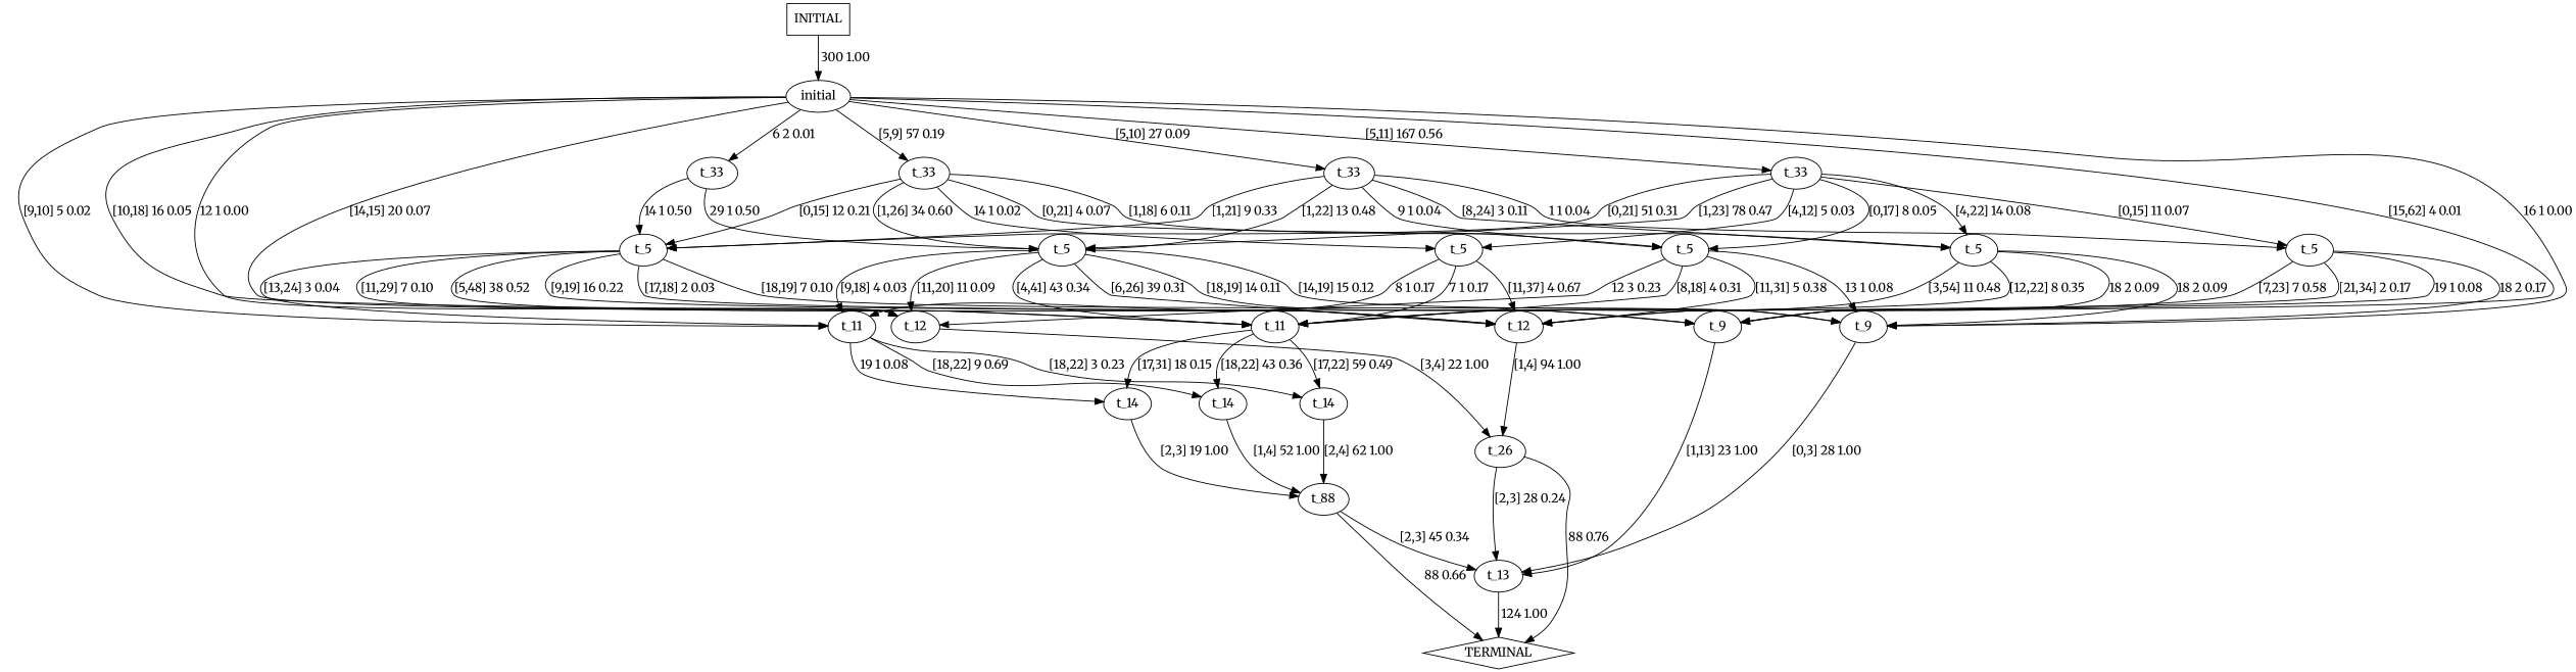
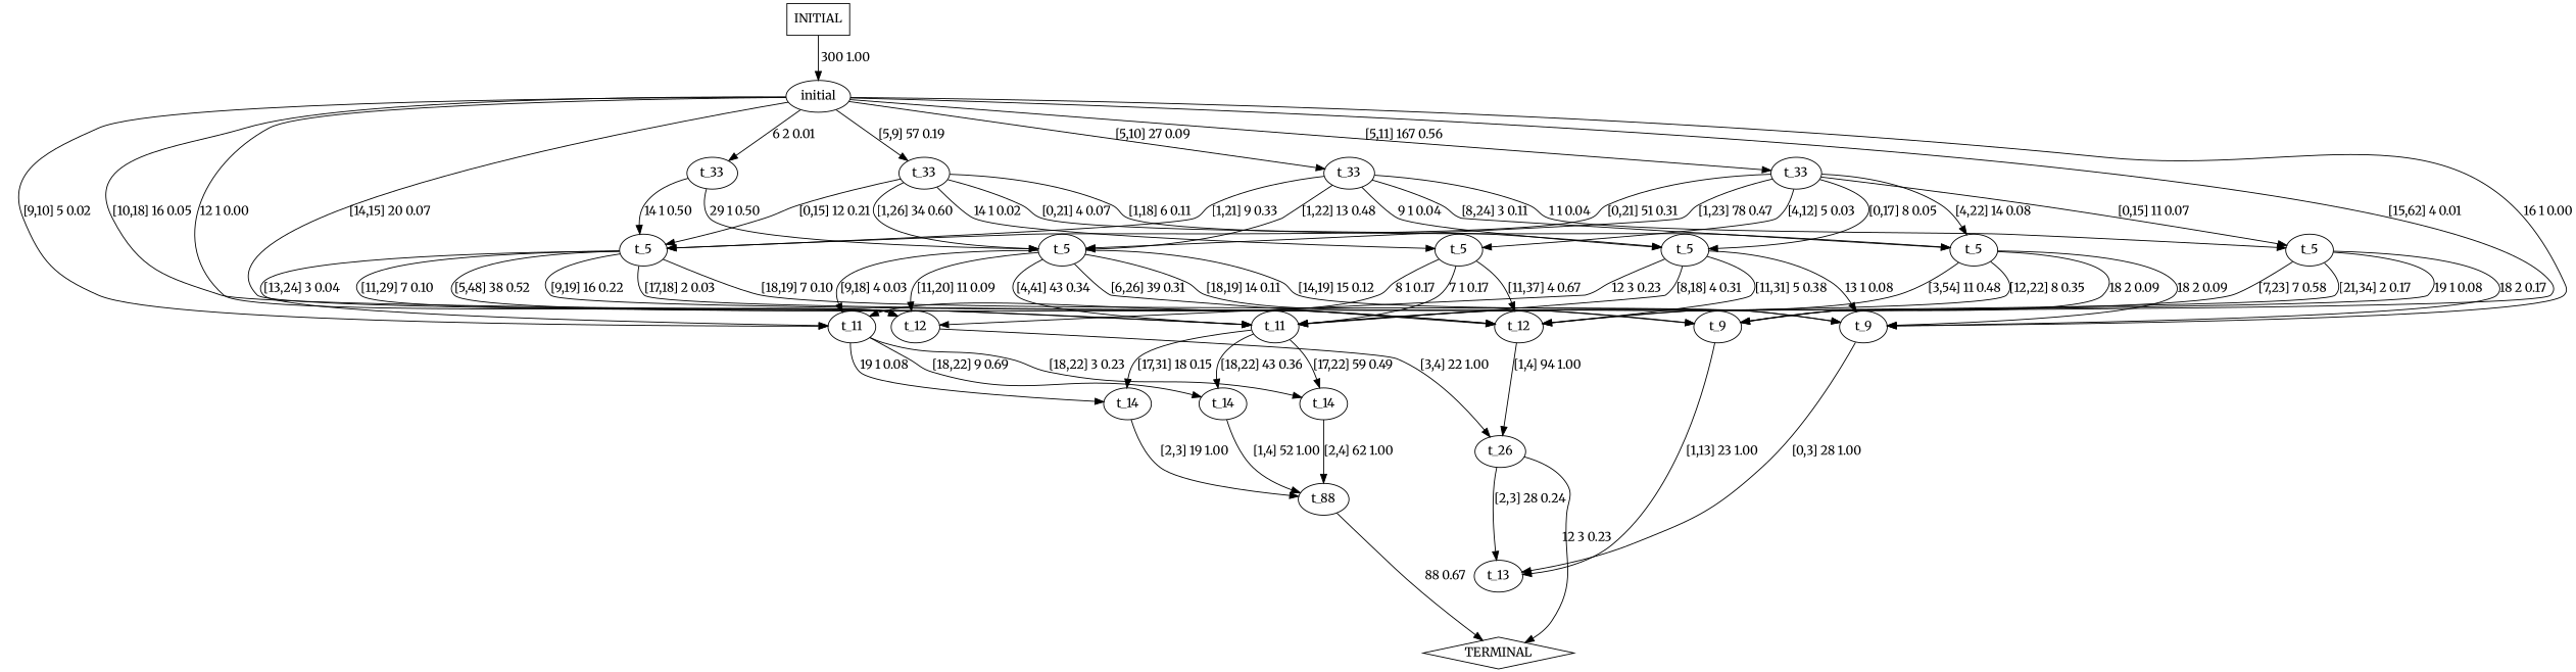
  digraph {
    fontname=Merriweather
    node [fontname=Merriweather]
    edge [fontname=Merriweather]
    n1 [label=initial]
    n2 [label=t_11]
    n3 [label=t_11]
    n4 [label=t_12]
    n5 [label=t_12]
    n6 [label=t_33]
    n7 [label=t_33]
    n8 [label=t_33]
    n9 [label=t_33]
    n10 [label=t_9]
    n11 [label=t_9]
    n12 [label=t_14]
    n13 [label=t_14]
    n14 [label=t_14]
    n15 [label=t_26]
    n16 [label=t_5]
    n17 [label=t_5]
    n18 [label=t_5]
    n19 [label=t_5]
    n20 [label=t_5]
    n21 [label=t_5]
    n22 [label=t_13]
    n23 [label=t_88]
    n24 [label=TERMINAL shape=diamond]
    n25 [label=INITIAL shape=box]
    n1 -> n2 [label="[9,10] 5 0.02"]
    n1 -> n3 [label="[10,18] 16 0.05"]
    n1 -> n4 [label="12 1 0.00"]
    n1 -> n5 [label="[14,15] 20 0.07"]
    n1 -> n6 [label="6 2 0.01"]
    n1 -> n7 [label="[5,9] 57 0.19"]
    n1 -> n8 [label="[5,10] 27 0.09"]
    n1 -> n9 [label="[5,11] 167 0.56"]
    n1 -> n10 [label="[15,62] 4 0.01"]
    n1 -> n11 [label="16 1 0.00"]
    n2 -> n12 [label="19 1 0.08"]
    n2 -> n13 [label="[18,22] 9 0.69"]
    n2 -> n14 [label="[18,22] 3 0.23"]
    n3 -> n12 [label="[17,31] 18 0.15"]
    n3 -> n13 [label="[18,22] 43 0.36"]
    n3 -> n14 [label="[17,22] 59 0.49"]
    n4 -> n15 [label="[3,4] 22 1.00"]
    n5 -> n15 [label="[1,4] 94 1.00"]
    n6 -> n16 [label="14 1 0.50"]
    n6 -> n17 [label="29 1 0.50"]
    n7 -> n16 [label="[0,15] 12 0.21"]
    n7 -> n17 [label="[1,26] 34 0.60"]
    n7 -> n18 [label="14 1 0.02"]
    n7 -> n19 [label="[0,21] 4 0.07"]
    n7 -> n20 [label="[1,18] 6 0.11"]
    n8 -> n16 [label="[1,21] 9 0.33"]
    n8 -> n17 [label="[1,22] 13 0.48"]
    n8 -> n19 [label="9 1 0.04"]
    n8 -> n20 [label="[8,24] 3 0.11"]
    n8 -> n21 [label="1 1 0.04"]
    n9 -> n16 [label="[0,21] 51 0.31"]
    n9 -> n17 [label="[1,23] 78 0.47"]
    n9 -> n18 [label="[4,12] 5 0.03"]
    n9 -> n19 [label="[0,17] 8 0.05"]
    n9 -> n20 [label="[4,22] 14 0.08"]
    n9 -> n21 [label="[0,15] 11 0.07"]
    n10 -> n22 [label="[1,13] 23 1.00"]
    n11 -> n22 [label="[0,3] 28 1.00"]
    n12 -> n23 [label="[2,3] 19 1.00"]
    n13 -> n23 [label="[1,4] 52 1.00"]
    n14 -> n23 [label="[2,4] 62 1.00"]
    n15 -> n22 [label="[2,3] 28 0.24"]
-   n15 -> n24 [label=" 88 0.76"]
+   n15 -> n24 [label="12 3 0.23"]
    n16 -> n2 [label="[13,24] 3 0.04"]
    n16 -> n3 [label="[5,48] 38 0.52"]
    n16 -> n4 [label="[11,29] 7 0.10"]
    n16 -> n5 [label="[9,19] 16 0.22"]
    n16 -> n10 [label="[17,18] 2 0.03"]
    n16 -> n11 [label="[18,19] 7 0.10"]
    n17 -> n2 [label="[9,18] 4 0.03"]
    n17 -> n3 [label="[4,41] 43 0.34"]
    n17 -> n4 [label="[11,20] 11 0.09"]
    n17 -> n5 [label="[6,26] 39 0.31"]
    n17 -> n10 [label="[18,19] 14 0.11"]
    n17 -> n11 [label="[14,19] 15 0.12"]
    n18 -> n2 [label="8 1 0.17"]
    n18 -> n3 [label="7 1 0.17"]
    n18 -> n5 [label="[11,37] 4 0.67"]
    n19 -> n3 [label="[8,18] 4 0.31"]
    n19 -> n4 [label="12 3 0.23"]
    n19 -> n5 [label="[11,31] 5 0.38"]
    n19 -> n11 [label="13 1 0.08"]
    n20 -> n3 [label="[3,54] 11 0.48"]
    n20 -> n5 [label="[12,22] 8 0.35"]
    n20 -> n10 [label="18 2 0.09"]
    n20 -> n11 [label="18 2 0.09"]
    n21 -> n3 [label="[7,23] 7 0.58"]
    n21 -> n5 [label="[21,34] 2 0.17"]
    n21 -> n10 [label="19 1 0.08"]
    n21 -> n11 [label="18 2 0.17"]
-   n22 -> n24 [label=" 124 1.00"]
-   n23 -> n22 [label="[2,3] 45 0.34"]
-   n23 -> n24 [label=" 88 0.66"]
+   n23 -> n24 [label=" 88 0.67"]
    n25 -> n1 [label=" 300 1.00"]
  }
